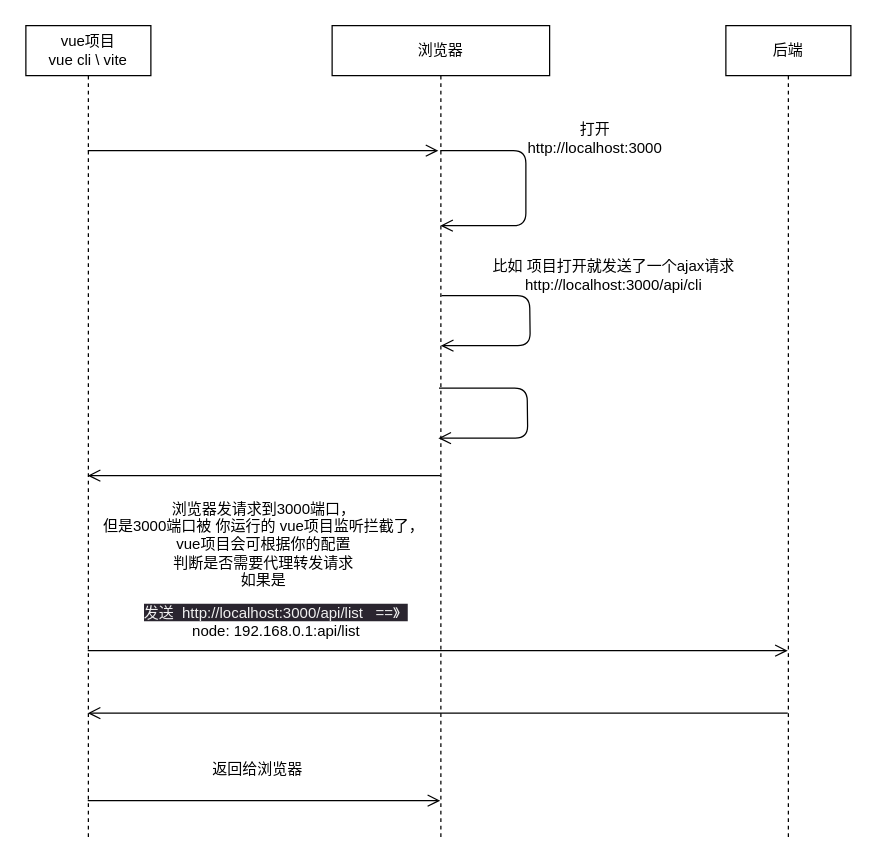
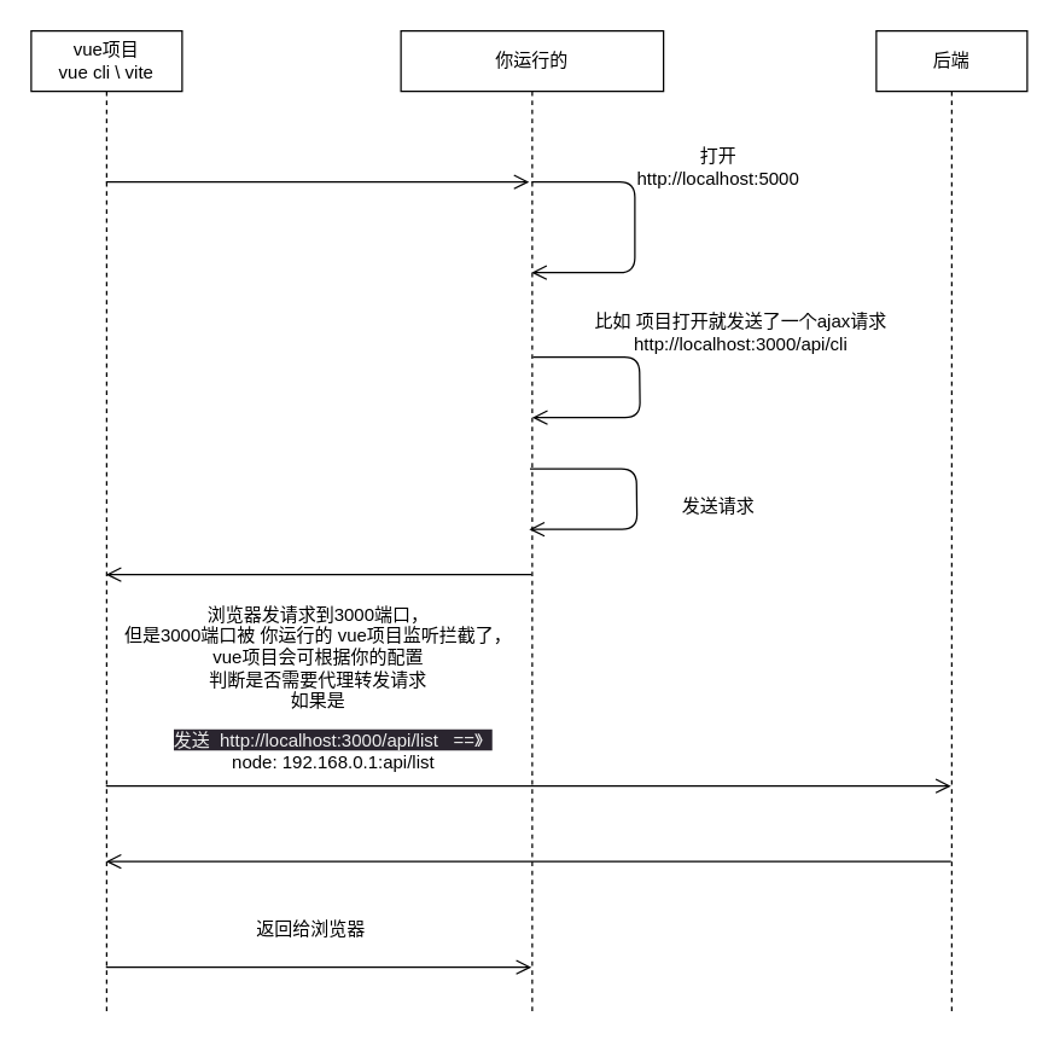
  <mxCell id="0" />
  <mxCell id="1" parent="0" />
  <mxCell id="2" value="vue项目&lt;br&gt;vue cli \ vite" style="shape=umlLifeline;perimeter=lifelinePerimeter;whiteSpace=wrap;html=1;container=1;collapsible=0;recursiveResize=0;outlineConnect=0;" parent="1" vertex="1"><mxGeometry x="20" y="20" width="100" height="650" as="geometry" /></mxCell>
- <mxCell id="3" value="浏览器" style="shape=umlLifeline;perimeter=lifelinePerimeter;whiteSpace=wrap;html=1;container=1;collapsible=0;recursiveResize=0;outlineConnect=0;" parent="1" vertex="1"><mxGeometry x="265" y="20" width="174" height="650" as="geometry" /></mxCell>
+ <mxCell id="3" value="你运行的" style="shape=umlLifeline;perimeter=lifelinePerimeter;whiteSpace=wrap;html=1;container=1;collapsible=0;recursiveResize=0;outlineConnect=0;" parent="1" vertex="1"><mxGeometry x="265" y="20" width="174" height="650" as="geometry" /></mxCell>
  <mxCell id="4" value="后端" style="shape=umlLifeline;perimeter=lifelinePerimeter;whiteSpace=wrap;html=1;container=1;collapsible=0;recursiveResize=0;outlineConnect=0;" parent="1" vertex="1"><mxGeometry x="580" y="20" width="100" height="650" as="geometry" /></mxCell>
- <mxCell id="5" value="打开&lt;br&gt;http://localhost:3000" style="text;html=1;align=center;verticalAlign=middle;resizable=0;points=[];autosize=1;strokeColor=none;fillColor=none;" parent="1" vertex="1"><mxGeometry x="410" y="90" width="130" height="40" as="geometry" /></mxCell>
+ <mxCell id="5" value="打开&lt;br&gt;http://localhost:5000" style="text;html=1;align=center;verticalAlign=middle;resizable=0;points=[];autosize=1;strokeColor=none;fillColor=none;" parent="1" vertex="1"><mxGeometry x="410" y="90" width="130" height="40" as="geometry" /></mxCell>
  <mxCell id="6" value="比如 项目打开就发送了一个ajax请求&lt;br&gt;http://localhost:3000/api/cli" style="text;html=1;align=center;verticalAlign=middle;resizable=0;points=[];autosize=1;strokeColor=none;fillColor=none;" parent="1" vertex="1"><mxGeometry x="380" y="200" width="220" height="40" as="geometry" /></mxCell>
  <mxCell id="7" value="" style="endArrow=open;startArrow=none;endFill=0;startFill=0;endSize=8;html=1;verticalAlign=bottom;labelBackgroundColor=none;strokeWidth=1;" parent="1" source="2" edge="1"><mxGeometry width="160" relative="1" as="geometry"><mxPoint x="125" y="120" as="sourcePoint" /><mxPoint x="350" y="120" as="targetPoint" /></mxGeometry></mxCell>
  <mxCell id="8" value="" style="endArrow=open;startArrow=none;endFill=0;startFill=0;endSize=8;html=1;verticalAlign=bottom;labelBackgroundColor=none;strokeWidth=1;" parent="1" source="3" target="3" edge="1"><mxGeometry width="160" relative="1" as="geometry"><mxPoint x="350" y="190" as="sourcePoint" /><mxPoint x="420" y="300" as="targetPoint" /><Array as="points"><mxPoint x="420" y="120" /><mxPoint x="420" y="180" /><mxPoint x="380" y="180" /></Array></mxGeometry></mxCell>
  <mxCell id="9" value="" style="endArrow=open;startArrow=none;endFill=0;startFill=0;endSize=8;html=1;verticalAlign=bottom;labelBackgroundColor=none;strokeWidth=1;" parent="1" source="3" target="2" edge="1"><mxGeometry width="160" relative="1" as="geometry"><mxPoint x="350" y="310" as="sourcePoint" /><mxPoint x="140" y="300" as="targetPoint" /><Array as="points"><mxPoint x="250" y="380" /></Array></mxGeometry></mxCell>
  <mxCell id="10" value="浏览器发请求到3000端口，&lt;br&gt;但是3000端口被 你运行的 vue项目监听拦截了，&lt;br&gt;vue项目会可根据你的配置&lt;br&gt;判断是否需要代理转发请求&lt;br&gt;如果是" style="text;html=1;align=center;verticalAlign=middle;resizable=0;points=[];autosize=1;strokeColor=none;fillColor=none;" parent="1" vertex="1"><mxGeometry x="70" y="390" width="280" height="90" as="geometry" /></mxCell>
  <mxCell id="11" value="" style="endArrow=open;startArrow=none;endFill=0;startFill=0;endSize=8;html=1;verticalAlign=bottom;labelBackgroundColor=none;strokeWidth=1;" parent="1" source="2" target="4" edge="1"><mxGeometry width="160" relative="1" as="geometry"><mxPoint x="70" y="480" as="sourcePoint" /><mxPoint x="620" y="480" as="targetPoint" /><Array as="points"><mxPoint x="370" y="520" /></Array></mxGeometry></mxCell>
  <mxCell id="12" value="" style="endArrow=open;startArrow=none;endFill=0;startFill=0;endSize=8;html=1;verticalAlign=bottom;labelBackgroundColor=none;strokeWidth=1;" parent="1" edge="1"><mxGeometry width="160" relative="1" as="geometry"><mxPoint x="350.5" y="310" as="sourcePoint" /><mxPoint x="350" y="350" as="targetPoint" /><Array as="points"><mxPoint x="421" y="310" /><mxPoint x="421.5" y="350" /><mxPoint x="380.5" y="350" /></Array></mxGeometry></mxCell>
+ <mxCell id="13" value="发送请求" style="text;html=1;align=center;verticalAlign=middle;resizable=0;points=[];autosize=1;strokeColor=none;fillColor=none;" parent="1" vertex="1"><mxGeometry x="440" y="320" width="70" height="30" as="geometry" /></mxCell>
  <mxCell id="14" value="" style="endArrow=open;startArrow=none;endFill=0;startFill=0;endSize=8;html=1;verticalAlign=bottom;labelBackgroundColor=none;strokeWidth=1;" parent="1" source="4" target="2" edge="1"><mxGeometry width="160" relative="1" as="geometry"><mxPoint x="630" y="540" as="sourcePoint" /><mxPoint x="350" y="540" as="targetPoint" /><Array as="points"><mxPoint x="530" y="570" /><mxPoint x="310" y="570" /></Array></mxGeometry></mxCell>
  <mxCell id="15" value="&lt;br&gt;&lt;span style=&quot;color: rgb(240, 240, 240); font-family: Helvetica; font-size: 12px; font-style: normal; font-variant-ligatures: normal; font-variant-caps: normal; font-weight: 400; letter-spacing: normal; orphans: 2; text-align: center; text-indent: 0px; text-transform: none; widows: 2; word-spacing: 0px; -webkit-text-stroke-width: 0px; background-color: rgb(42, 37, 47); text-decoration-thickness: initial; text-decoration-style: initial; text-decoration-color: initial; float: none; display: inline !important;&quot;&gt;发送&amp;nbsp; http://localhost:3000/api/list&amp;nbsp; &amp;nbsp;==》&amp;nbsp;&amp;nbsp;&lt;br&gt;&lt;/span&gt;node: 192.168.0.1:api/list" style="text;html=1;align=center;verticalAlign=middle;resizable=0;points=[];autosize=1;strokeColor=none;fillColor=none;" parent="1" vertex="1"><mxGeometry x="100" y="460" width="240" height="60" as="geometry" /></mxCell>
  <mxCell id="16" value="" style="endArrow=open;startArrow=none;endFill=0;startFill=0;endSize=8;html=1;verticalAlign=bottom;labelBackgroundColor=none;strokeWidth=1;" parent="1" source="2" target="3" edge="1"><mxGeometry width="160" relative="1" as="geometry"><mxPoint x="70" y="610" as="sourcePoint" /><mxPoint x="630" y="610" as="targetPoint" /><Array as="points"><mxPoint x="230" y="640" /></Array></mxGeometry></mxCell>
  <mxCell id="17" value="返回给浏览器" style="text;html=1;align=center;verticalAlign=middle;resizable=0;points=[];autosize=1;strokeColor=none;fillColor=none;" parent="1" vertex="1"><mxGeometry x="155" y="600" width="100" height="30" as="geometry" /></mxCell>
  <mxCell id="18" value="" style="endArrow=open;startArrow=none;endFill=0;startFill=0;endSize=8;html=1;verticalAlign=bottom;labelBackgroundColor=none;strokeWidth=1;" edge="1" parent="1"><mxGeometry width="160" relative="1" as="geometry"><mxPoint x="352.5" y="236" as="sourcePoint" /><mxPoint x="352" y="276" as="targetPoint" /><Array as="points"><mxPoint x="423" y="236" /><mxPoint x="423.5" y="276" /><mxPoint x="382.5" y="276" /></Array></mxGeometry></mxCell>
